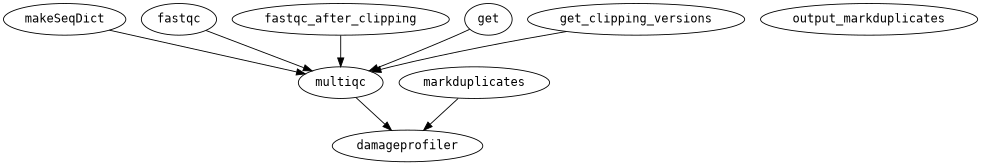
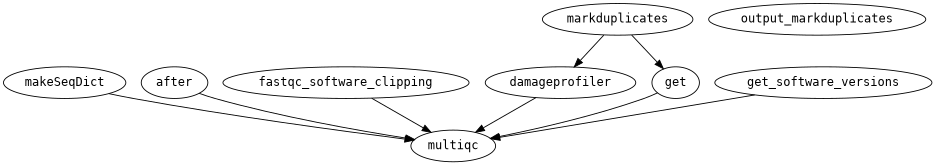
  strict digraph {
    fontname="DejaVu Sans Mono"
    node [fontname="DejaVu Sans Mono"]
    edge [fontname="DejaVu Sans Mono"]
    makeSeqDict
    multiqc
-   fastqc
-   fastqc_after_clipping
+   fastqc [label=after]
+   fastqc_after_clipping [label=fastqc_software_clipping]
    markduplicates
    damageprofiler
    n7 [label=get]
    n8 [label=output_markduplicates]
-   get_software_versions [label=get_clipping_versions]
+   get_software_versions
    makeSeqDict -> multiqc
    fastqc -> multiqc
    fastqc_after_clipping -> multiqc
    markduplicates -> damageprofiler
-   multiqc -> damageprofiler
+   markduplicates -> n7
+   damageprofiler -> multiqc
    n7 -> multiqc
    get_software_versions -> multiqc
  }
